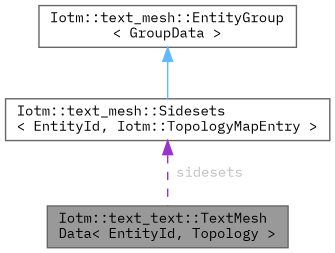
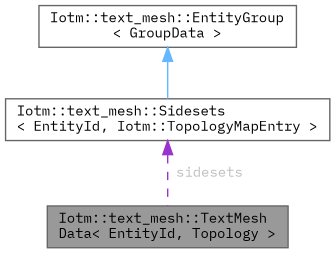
  digraph {
    fontname="IBM Plex Mono"
    rankdir=TB
    node [color=gray40 fillcolor=white fontname="IBM Plex Mono" fontsize=10 shape=box style=filled]
    edge [dir=back fontname="IBM Plex Mono" fontsize=10 labelfontname=Helvetica labelfontsize=10]
-   n1 [fillcolor=grey60 fontcolor=black height=0.2 label="Iotm::text_text::TextMesh\lData\< EntityId, Topology \>" width=0.4]
+   n1 [fillcolor=grey60 fontcolor=black height=0.2 label="Iotm::text_mesh::TextMesh\lData\< EntityId, Topology \>" width=0.4]
    n2 [height=0.2 label="Iotm::text_mesh::Sidesets\l\< EntityId, Iotm::TopologyMapEntry \>" width=0.4]
    n3 [height=0.2 label="Iotm::text_mesh::EntityGroup\l\< GroupData \>" width=0.4]
    n2 -> n1 [color=darkorchid3 fontcolor=grey label=" sidesets" style=dashed]
    n3 -> n2 [color=steelblue1 style=solid]
  }
